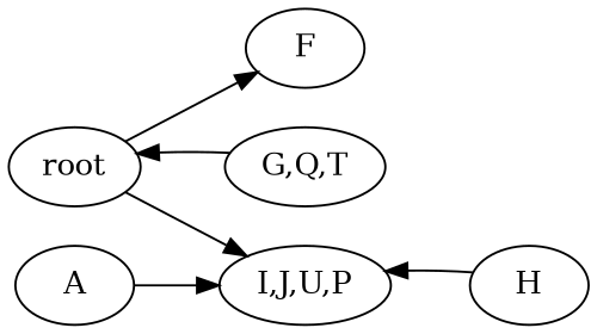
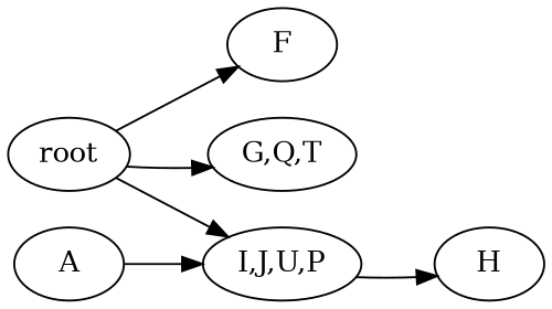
  strict digraph {
    rankdir=LR
    n1 [label=root]
    n2 [label=F]
    n3 [label="G,Q,T"]
    n4 [label="I,J,U,P"]
    n5 [label=H]
    n6 [label=A]
    n1 -> n2
-   n3 -> n1
+   n1 -> n3
    n1 -> n4
-   n5 -> n4
+   n4 -> n5
    n6 -> n4
  }
